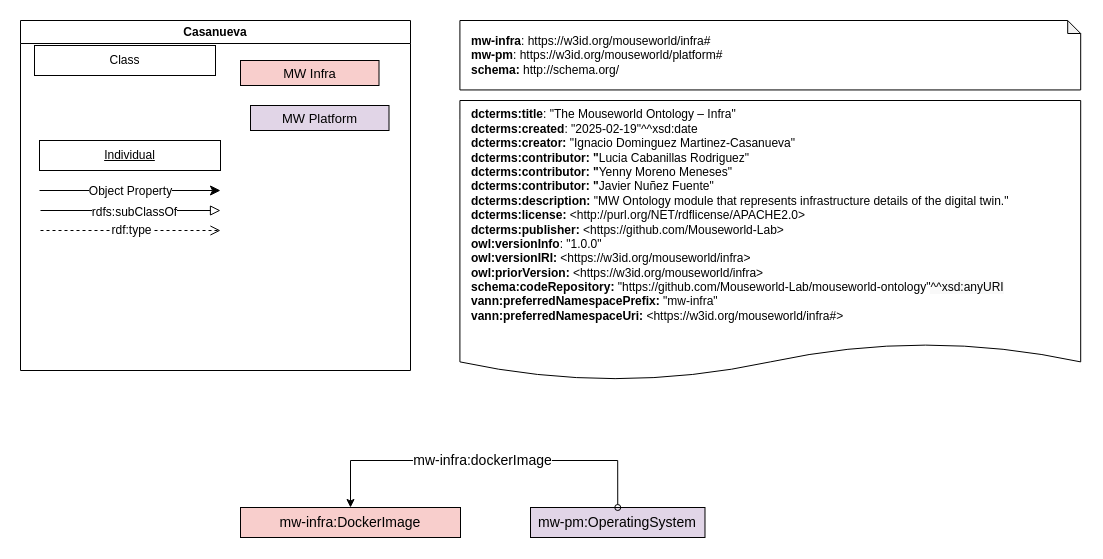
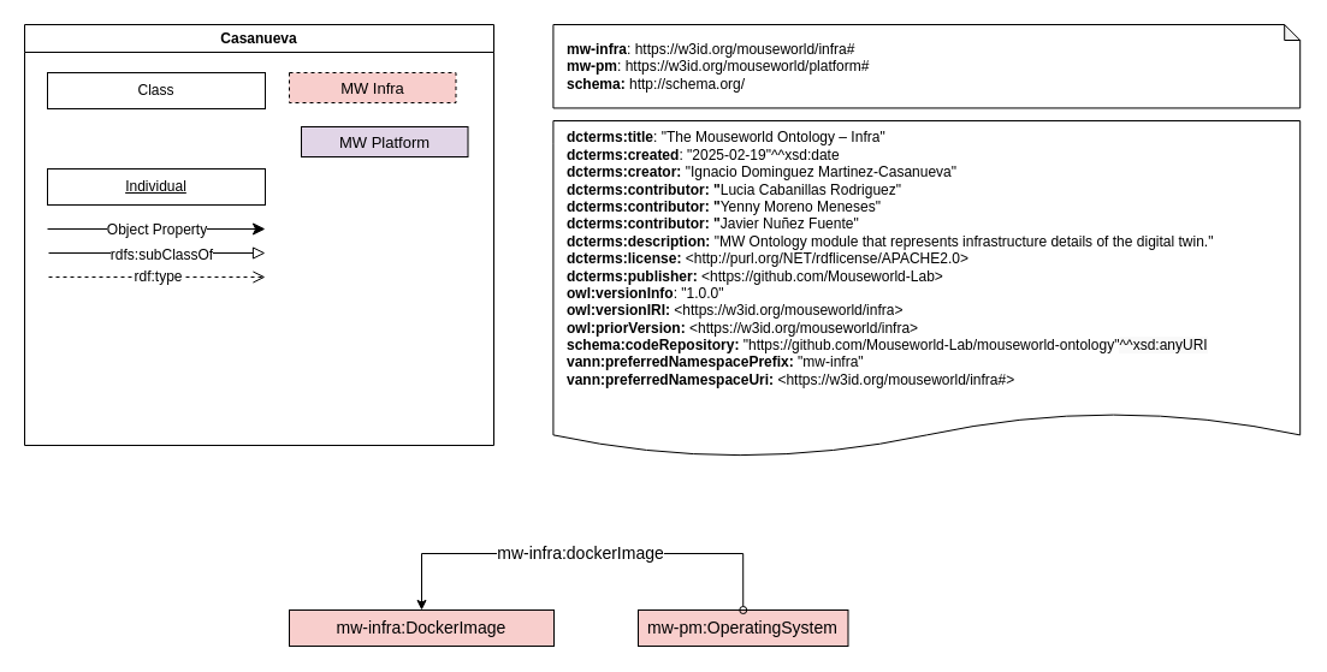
  <mxCell id="0" />
  <mxCell id="1" parent="0" />
  <mxCell id="2" value="mw-infra:DockerImage" style="rounded=0;whiteSpace=wrap;html=1;snapToPoint=1;points=[[0.1,0],[0.2,0],[0.3,0],[0.4,0],[0.5,0],[0.6,0],[0.7,0],[0.8,0],[0.9,0],[0,0.1],[0,0.3],[0,0.5],[0,0.7],[0,0.9],[0.1,1],[0.2,1],[0.3,1],[0.4,1],[0.5,1],[0.6,1],[0.7,1],[0.8,1],[0.9,1],[1,0.1],[1,0.3],[1,0.5],[1,0.7],[1,0.9]];fillColor=#f8cecc;strokeColor=#000000;fontSize=14;align=center;verticalAlign=middle;fontFamily=Helvetica;" parent="1" vertex="1"><mxGeometry x="240" y="507" width="220" height="30" as="geometry" /></mxCell>
- <mxCell id="3" value="mw-pm:OperatingSystem" style="rounded=0;whiteSpace=wrap;html=1;snapToPoint=1;points=[[0.1,0],[0.2,0],[0.3,0],[0.4,0],[0.5,0],[0.6,0],[0.7,0],[0.8,0],[0.9,0],[0,0.1],[0,0.3],[0,0.5],[0,0.7],[0,0.9],[0.1,1],[0.2,1],[0.3,1],[0.4,1],[0.5,1],[0.6,1],[0.7,1],[0.8,1],[0.9,1],[1,0.1],[1,0.3],[1,0.5],[1,0.7],[1,0.9]];fillColor=#e1d5e7;strokeColor=#000000;fontSize=14;align=center;verticalAlign=middle;fontFamily=Helvetica;" parent="1" vertex="1"><mxGeometry x="530" y="507" width="174.49" height="30" as="geometry" /></mxCell>
+ <mxCell id="3" value="mw-pm:OperatingSystem" style="rounded=0;whiteSpace=wrap;html=1;snapToPoint=1;points=[[0.1,0],[0.2,0],[0.3,0],[0.4,0],[0.5,0],[0.6,0],[0.7,0],[0.8,0],[0.9,0],[0,0.1],[0,0.3],[0,0.5],[0,0.7],[0,0.9],[0.1,1],[0.2,1],[0.3,1],[0.4,1],[0.5,1],[0.6,1],[0.7,1],[0.8,1],[0.9,1],[1,0.1],[1,0.3],[1,0.5],[1,0.7],[1,0.9]];fillColor=#f8cecc;strokeColor=#000000;fontSize=14;align=center;verticalAlign=middle;fontFamily=Helvetica;" parent="1" vertex="1"><mxGeometry x="530" y="507" width="174.49" height="30" as="geometry" /></mxCell>
  <mxCell id="4" value="mw:destinationNetwork" style="rounded=0;orthogonalLoop=1;jettySize=auto;html=1;exitX=0.8;exitY=1;exitDx=0;exitDy=0;entryX=0.5;entryY=1;entryDx=0;entryDy=0;strokeColor=default;align=center;verticalAlign=middle;fontFamily=Helvetica;fontSize=14;fontColor=default;labelBackgroundColor=default;endArrow=classic;edgeStyle=orthogonalEdgeStyle;" parent="1" edge="1"><mxGeometry x="-0.001" relative="1" as="geometry"><mxPoint as="offset" /><mxPoint x="860.38" y="335" as="targetPoint" /><mxPoint x="658.158" y="310" as="sourcePoint" /></mxGeometry></mxCell>
  <mxCell id="5" value="mw-infra:dockerImage" style="edgeStyle=orthogonalEdgeStyle;rounded=0;orthogonalLoop=1;jettySize=auto;html=1;entryX=0.5;entryY=0;entryDx=0;entryDy=0;fontSize=14;exitX=0.5;exitY=0;exitDx=0;exitDy=0;startArrow=oval;startFill=0;" parent="1" source="3" target="2" edge="1"><mxGeometry x="0.01" relative="1" as="geometry"><mxPoint as="offset" /><mxPoint x="349.71" y="729.5" as="sourcePoint" /><mxPoint x="189.71" y="607" as="targetPoint" /><Array as="points"><mxPoint x="617" y="460" /><mxPoint x="350" y="460" /></Array></mxGeometry></mxCell>
  <mxCell id="6" value="&lt;div style=&quot;border-color: var(--border-color);&quot;&gt;&lt;div style=&quot;border-color: var(--border-color);&quot;&gt;&lt;b&gt;mw-infra&lt;/b&gt;:&amp;nbsp;&lt;span style=&quot;white-space: pre;&quot;&gt;https://w3id.org/mouseworld/infra#&lt;/span&gt;&lt;/div&gt;&lt;div style=&quot;border-color: var(--border-color);&quot;&gt;&lt;/div&gt;&lt;/div&gt;&lt;div style=&quot;border-color: var(--border-color);&quot;&gt;&lt;b style=&quot;background-color: transparent; color: light-dark(rgb(0, 0, 0), rgb(255, 255, 255));&quot;&gt;mw-pm&lt;/b&gt;&lt;span style=&quot;background-color: transparent; color: light-dark(rgb(0, 0, 0), rgb(255, 255, 255));&quot;&gt;:&amp;nbsp;&lt;/span&gt;&lt;span style=&quot;background-color: transparent; color: light-dark(rgb(0, 0, 0), rgb(255, 255, 255)); white-space: pre;&quot;&gt;https://w3id.org/mouseworld/platform#&lt;/span&gt;&lt;b style=&quot;border-color: var(--border-color);&quot;&gt;&lt;/b&gt;&lt;/div&gt;&lt;div style=&quot;border-color: var(--border-color);&quot;&gt;&lt;span style=&quot;background-color: initial; color: light-dark(rgb(0, 0, 0), rgb(255, 255, 255)); white-space: pre;&quot;&gt;&lt;b&gt;schema: &lt;/b&gt;&lt;/span&gt;&lt;span style=&quot;background-color: transparent; color: light-dark(rgb(0, 0, 0), rgb(255, 255, 255)); white-space: pre;&quot;&gt;http://schema.org/&lt;/span&gt;&lt;/div&gt;&lt;b style=&quot;border-color: var(--border-color);&quot;&gt;&lt;div style=&quot;&quot;&gt;&lt;/div&gt;&lt;/b&gt;" style="shape=note;whiteSpace=wrap;html=1;backgroundOutline=1;darkOpacity=0.05;size=13;align=left;spacingLeft=10;fontFamily=Helvetica;" vertex="1" parent="1"><mxGeometry x="459.41" y="20" width="620.79" height="69.45" as="geometry" /></mxCell>
  <mxCell id="7" value="&lt;div&gt;&lt;b&gt;dcterms:title&lt;/b&gt;: &lt;span style=&quot;background-color: light-dark(rgb(255, 255, 255), rgb(18, 18, 18)); color: light-dark(rgb(0, 0, 0), rgb(237, 237, 237));&quot;&gt;&quot;The Mouseworld Ontology – Infra&lt;/span&gt;&lt;span style=&quot;background-color: light-dark(rgb(255, 255, 255), rgb(18, 18, 18)); color: light-dark(rgb(0, 0, 0), rgb(237, 237, 237));&quot;&gt;&quot;&lt;/span&gt;&lt;/div&gt;&lt;div&gt;&lt;b&gt;dcterms:created&lt;/b&gt;: &quot;2025-02-19&quot;^^xsd:date&lt;/div&gt;&lt;div&gt;&lt;b style=&quot;background-color: light-dark(rgb(255, 255, 255), rgb(18, 18, 18)); color: light-dark(rgb(0, 0, 0), rgb(237, 237, 237));&quot;&gt;dcterms:creator:&lt;/b&gt;&lt;span style=&quot;background-color: light-dark(rgb(255, 255, 255), rgb(18, 18, 18)); color: light-dark(rgb(0, 0, 0), rgb(237, 237, 237));&quot;&gt;&amp;nbsp;&quot;Ignacio Dominguez Martinez-Casanueva&quot;&lt;/span&gt;&lt;/div&gt;&lt;div&gt;&lt;div&gt;&lt;b&gt;dcterms:contributor: &quot;&lt;/b&gt;Lucia Cabanillas Rodriguez&quot;&lt;/div&gt;&lt;div&gt;&lt;b&gt;dcterms:contributor: &quot;&lt;/b&gt;Yenny Moreno Meneses&quot;&lt;/div&gt;&lt;div&gt;&lt;b&gt;dcterms:contributor: &quot;&lt;/b&gt;Javier Nuñez Fuente&quot;&lt;/div&gt;&lt;/div&gt;&lt;div&gt;&lt;b style=&quot;background-color: light-dark(rgb(255, 255, 255), rgb(18, 18, 18)); color: light-dark(rgb(0, 0, 0), rgb(237, 237, 237));&quot;&gt;dcterms:description:&amp;nbsp;&lt;/b&gt;&lt;span style=&quot;background-color: light-dark(rgb(255, 255, 255), rgb(18, 18, 18)); color: light-dark(rgb(0, 0, 0), rgb(237, 237, 237));&quot;&gt;&quot;MW Ontology module that represents infrastructure details of the digital twin.&quot;&lt;/span&gt;&lt;/div&gt;&lt;div&gt;&lt;div&gt;&lt;b&gt;dcterms:license:&amp;nbsp;&lt;/b&gt;&lt;span style=&quot;background-color: light-dark(rgb(255, 255, 255), rgb(18, 18, 18));&quot;&gt;&amp;lt;http://purl.org/NET/rdflicense/APACHE2.0&amp;gt;&lt;/span&gt;&lt;/div&gt;&lt;div&gt;&lt;span style=&quot;background-color: light-dark(rgb(255, 255, 255), rgb(18, 18, 18));&quot;&gt;&lt;b&gt;dcterms:publisher: &lt;/b&gt;&amp;lt;&lt;/span&gt;&lt;span style=&quot;background-color: light-dark(rgb(255, 255, 255), rgb(18, 18, 18));&quot;&gt;https://github.com/Mouseworld-Lab&amp;gt;&lt;/span&gt;&lt;/div&gt;&lt;div&gt;&lt;b&gt;owl:versionInfo&lt;/b&gt;: &quot;1.0.0&quot;&lt;br&gt;&lt;/div&gt;&lt;div&gt;&lt;b&gt;owl:versionIRI:&amp;nbsp;&lt;/b&gt;&amp;lt;https://w3id.org/mouseworld/infra&lt;span style=&quot;background-color: light-dark(rgb(255, 255, 255), rgb(18, 18, 18));&quot;&gt;&amp;gt;&lt;/span&gt;&lt;/div&gt;&lt;div&gt;&lt;b style=&quot;caret-color: rgb(0, 0, 0);&quot;&gt;owl:priorVersion:&lt;/b&gt;&lt;span style=&quot;caret-color: rgb(0, 0, 0);&quot;&gt;&amp;nbsp;&amp;lt;https://w3id.org/mouseworld/infra&amp;gt;&lt;/span&gt;&lt;span style=&quot;background-color: light-dark(rgb(255, 255, 255), rgb(18, 18, 18));&quot;&gt;&lt;br&gt;&lt;/span&gt;&lt;/div&gt;&lt;div&gt;&lt;span style=&quot;caret-color: rgb(0, 0, 0);&quot;&gt;&lt;div style=&quot;&quot;&gt;&lt;b style=&quot;background-color: light-dark(rgb(255, 255, 255), rgb(18, 18, 18)); color: light-dark(rgb(0, 0, 0), rgb(237, 237, 237));&quot;&gt;schema:codeRepository: &lt;/b&gt;&lt;span style=&quot;background-color: light-dark(rgb(255, 255, 255), rgb(18, 18, 18)); color: light-dark(rgb(0, 0, 0), rgb(237, 237, 237));&quot;&gt;&quot;https://github.com/Mouseworld-Lab/mouseworld-ontology&quot;&lt;/span&gt;&lt;span style=&quot;color: light-dark(rgb(0, 0, 0), rgb(237, 237, 237)); background-color: rgb(249, 249, 249); text-align: justify;&quot;&gt;^^xsd:anyURI&lt;/span&gt;&lt;/div&gt;&lt;/span&gt;&lt;/div&gt;&lt;div&gt;&lt;div style=&quot;caret-color: rgb(0, 0, 0);&quot;&gt;&lt;b&gt;vann:preferredNamespacePrefix:&lt;/b&gt;&amp;nbsp;&quot;mw-infra&quot;&lt;/div&gt;&lt;div style=&quot;caret-color: rgb(0, 0, 0);&quot;&gt;&lt;b&gt;vann:preferredNamespaceUri:&lt;/b&gt;&amp;nbsp;&amp;lt;https://w3id.org/mouseworld/infra#&amp;gt;&lt;/div&gt;&lt;div style=&quot;caret-color: rgb(0, 0, 0);&quot;&gt;&lt;br&gt;&lt;/div&gt;&lt;/div&gt;&lt;/div&gt;" style="shape=document;whiteSpace=wrap;html=1;boundedLbl=1;labelBackgroundColor=#ffffff;strokeColor=#000000;fontSize=12;fontColor=#000000;size=0.133;align=left;spacingLeft=10;fontFamily=Helvetica;" vertex="1" parent="1"><mxGeometry x="459.41" y="100" width="620.79" height="280" as="geometry" /></mxCell>
  <mxCell id="8" value="Casanueva" style="swimlane;whiteSpace=wrap;html=1;" vertex="1" parent="1"><mxGeometry x="20" y="20" width="390" height="350" as="geometry"><mxRectangle x="330" y="370" width="80" height="30" as="alternateBounds" /></mxGeometry></mxCell>
- <mxCell id="9" value="Class" style="rounded=0;whiteSpace=wrap;html=1;snapToPoint=1;points=[[0.1,0],[0.2,0],[0.3,0],[0.4,0],[0.5,0],[0.6,0],[0.7,0],[0.8,0],[0.9,0],[0,0.1],[0,0.3],[0,0.5],[0,0.7],[0,0.9],[0.1,1],[0.2,1],[0.3,1],[0.4,1],[0.5,1],[0.6,1],[0.7,1],[0.8,1],[0.9,1],[1,0.1],[1,0.3],[1,0.5],[1,0.7],[1,0.9]];" vertex="1" parent="8"><mxGeometry x="14" y="25" width="181" height="30" as="geometry" /></mxCell>
+ <mxCell id="9" value="Class" style="rounded=0;whiteSpace=wrap;html=1;snapToPoint=1;points=[[0.1,0],[0.2,0],[0.3,0],[0.4,0],[0.5,0],[0.6,0],[0.7,0],[0.8,0],[0.9,0],[0,0.1],[0,0.3],[0,0.5],[0,0.7],[0,0.9],[0.1,1],[0.2,1],[0.3,1],[0.4,1],[0.5,1],[0.6,1],[0.7,1],[0.8,1],[0.9,1],[1,0.1],[1,0.3],[1,0.5],[1,0.7],[1,0.9]];" vertex="1" parent="8"><mxGeometry x="19" y="40" width="181" height="30" as="geometry" /></mxCell>
  <mxCell id="10" value="&lt;u&gt;Individual&lt;/u&gt;" style="rounded=0;whiteSpace=wrap;html=1;snapToPoint=1;points=[[0.1,0],[0.2,0],[0.3,0],[0.4,0],[0.5,0],[0.6,0],[0.7,0],[0.8,0],[0.9,0],[0,0.1],[0,0.3],[0,0.5],[0,0.7],[0,0.9],[0.1,1],[0.2,1],[0.3,1],[0.4,1],[0.5,1],[0.6,1],[0.7,1],[0.8,1],[0.9,1],[1,0.1],[1,0.3],[1,0.5],[1,0.7],[1,0.9]];" vertex="1" parent="8"><mxGeometry x="19" y="120" width="181" height="30" as="geometry" /></mxCell>
  <mxCell id="11" value="" style="endArrow=classic;html=1;exitX=1;exitY=0.5;exitDx=0;exitDy=0;endSize=8;arcSize=0;rounded=0;" edge="1" parent="8"><mxGeometry width="50" height="50" relative="1" as="geometry"><mxPoint x="19" y="170" as="sourcePoint" /><mxPoint x="200" y="170" as="targetPoint" /></mxGeometry></mxCell>
  <mxCell id="12" value="Object Property" style="text;html=1;align=center;verticalAlign=middle;resizable=0;points=[];labelBackgroundColor=#ffffff;" vertex="1" connectable="0" parent="11"><mxGeometry x="-0.127" relative="1" as="geometry"><mxPoint x="11" as="offset" /></mxGeometry></mxCell>
  <mxCell id="13" value="" style="endArrow=block;html=1;fontColor=#000099;endFill=0;endSize=8;arcSize=0;rounded=0;" edge="1" parent="8"><mxGeometry width="50" height="50" relative="1" as="geometry"><mxPoint x="20" y="190" as="sourcePoint" /><mxPoint x="200" y="190" as="targetPoint" /></mxGeometry></mxCell>
  <mxCell id="14" value="&lt;font style=&quot;font-size: 12px;&quot;&gt;rdfs:subClassOf&lt;/font&gt;" style="edgeLabel;html=1;align=center;verticalAlign=middle;resizable=0;points=[];" vertex="1" connectable="0" parent="13"><mxGeometry x="-0.12" y="-1" relative="1" as="geometry"><mxPoint x="14" as="offset" /></mxGeometry></mxCell>
  <mxCell id="15" value="" style="endArrow=open;html=1;fontColor=#000099;endFill=0;dashed=1;endSize=8;rounded=0;" edge="1" parent="8"><mxGeometry width="50" height="50" relative="1" as="geometry"><mxPoint x="20" y="210" as="sourcePoint" /><mxPoint x="200" y="210" as="targetPoint" /></mxGeometry></mxCell>
  <mxCell id="16" value="&lt;font style=&quot;font-size: 12px;&quot;&gt;rdf:type&lt;/font&gt;" style="edgeLabel;html=1;align=center;verticalAlign=middle;resizable=0;points=[];" vertex="1" connectable="0" parent="15"><mxGeometry x="-0.089" y="1" relative="1" as="geometry"><mxPoint x="8" as="offset" /></mxGeometry></mxCell>
- <mxCell id="17" value="MW Infra" style="rounded=0;whiteSpace=wrap;html=1;fillColor=#F8CECC;strokeColor=#000000;fontFamily=Helvetica;fontSize=13;" vertex="1" parent="8"><mxGeometry x="220" y="40.0" width="138.5" height="25" as="geometry" /></mxCell>
+ <mxCell id="17" value="MW Infra" style="rounded=0;whiteSpace=wrap;html=1;fillColor=#F8CECC;strokeColor=#000000;fontFamily=Helvetica;fontSize=13;dashed=1;" vertex="1" parent="8"><mxGeometry x="220" y="40.0" width="138.5" height="25" as="geometry" /></mxCell>
  <mxCell id="18" value="MW Platform" style="rounded=0;whiteSpace=wrap;html=1;fillColor=#E1D5E7;strokeColor=#000000;fontFamily=Helvetica;fontSize=13;" vertex="1" parent="8"><mxGeometry x="230" y="85" width="138.5" height="25" as="geometry" /></mxCell>
